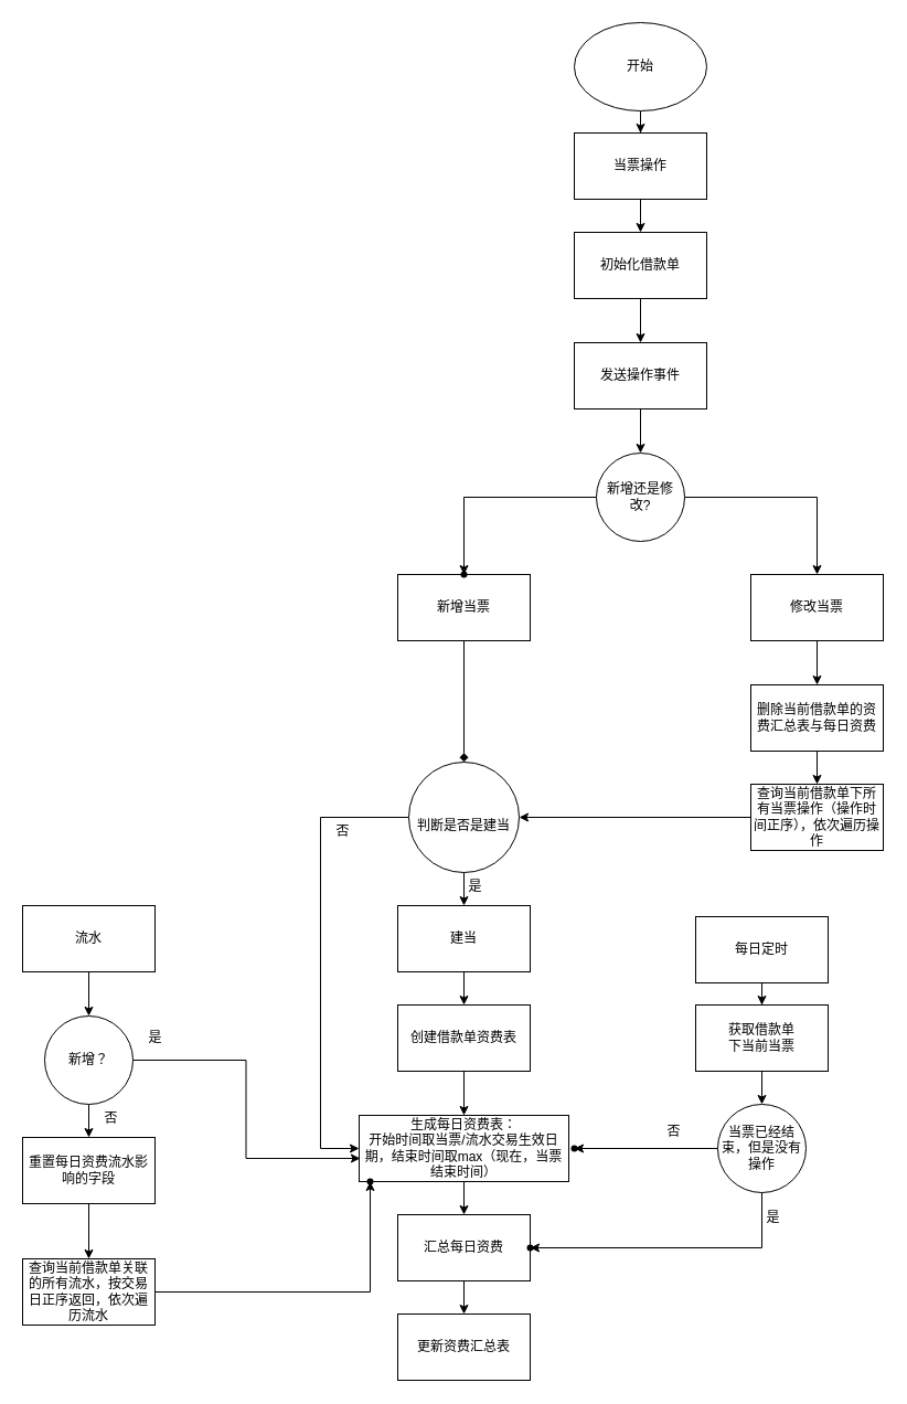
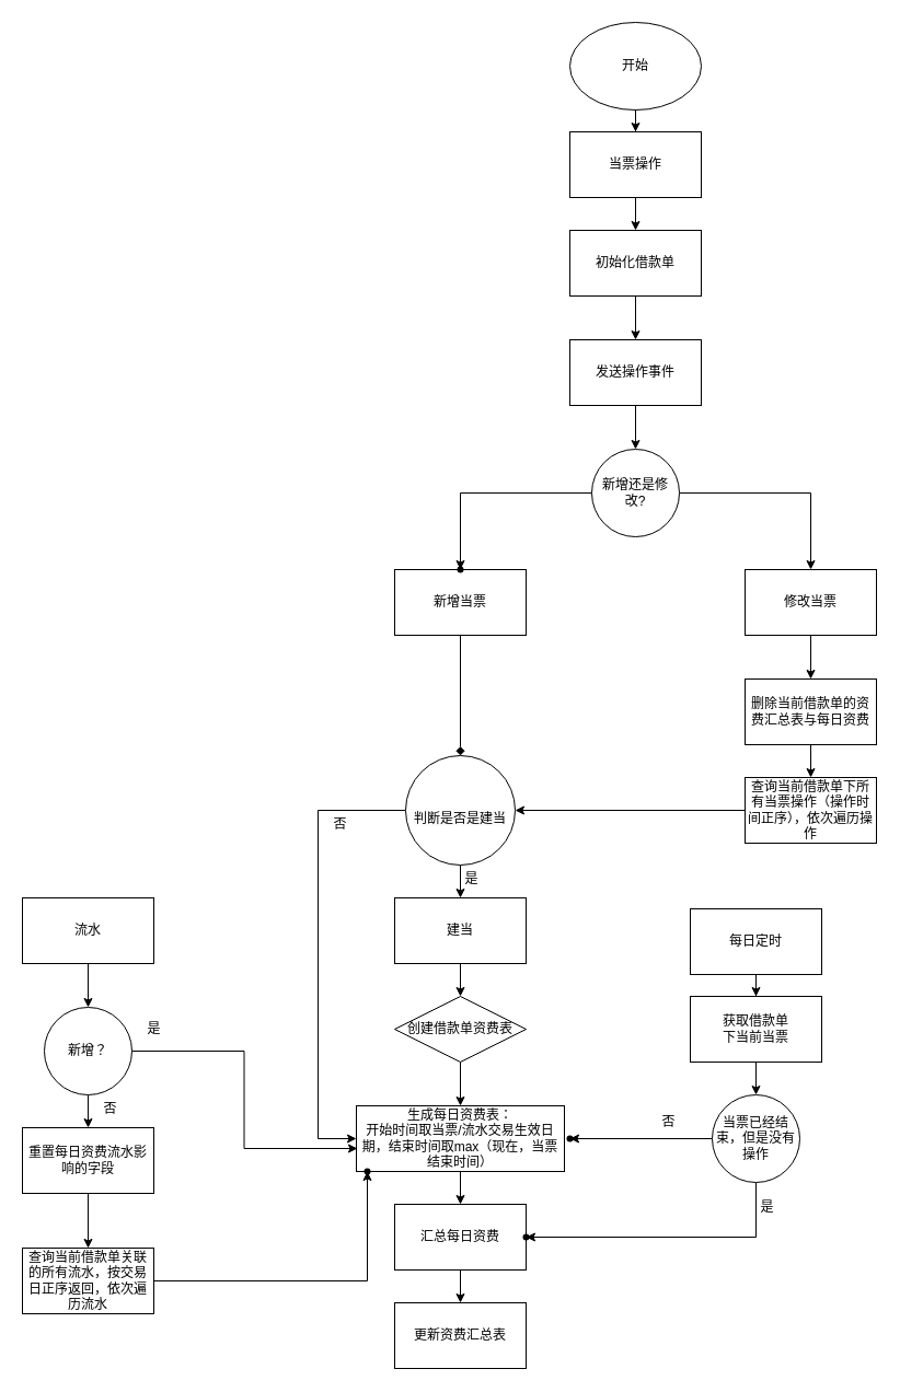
  <mxCell id="0" />
  <mxCell id="1" parent="0" />
  <mxCell id="2" value="" style="edgeStyle=orthogonalEdgeStyle;rounded=0;orthogonalLoop=1;jettySize=auto;html=1;" edge="1" parent="1" source="3" target="9"><mxGeometry relative="1" as="geometry" /></mxCell>
  <mxCell id="3" value="开始" style="ellipse;whiteSpace=wrap;html=1;" vertex="1" parent="1"><mxGeometry x="520" y="20" width="120" height="80" as="geometry" /></mxCell>
  <mxCell id="4" value="" style="edgeStyle=orthogonalEdgeStyle;rounded=0;orthogonalLoop=1;jettySize=auto;html=1;" edge="1" parent="1" source="5" target="7"><mxGeometry relative="1" as="geometry" /></mxCell>
  <mxCell id="5" value="初始化借款单" style="whiteSpace=wrap;html=1;" vertex="1" parent="1"><mxGeometry x="520" y="210" width="120" height="60" as="geometry" /></mxCell>
  <mxCell id="6" value="" style="edgeStyle=orthogonalEdgeStyle;rounded=0;orthogonalLoop=1;jettySize=auto;html=1;" edge="1" parent="1" source="7" target="17"><mxGeometry relative="1" as="geometry" /></mxCell>
  <mxCell id="7" value="发送操作事件" style="whiteSpace=wrap;html=1;" vertex="1" parent="1"><mxGeometry x="520" y="310" width="120" height="60" as="geometry" /></mxCell>
  <mxCell id="8" value="" style="edgeStyle=orthogonalEdgeStyle;rounded=0;orthogonalLoop=1;jettySize=auto;html=1;" edge="1" parent="1" source="9" target="5"><mxGeometry relative="1" as="geometry" /></mxCell>
  <mxCell id="9" value="当票操作" style="whiteSpace=wrap;html=1;" vertex="1" parent="1"><mxGeometry x="520" y="120" width="120" height="60" as="geometry" /></mxCell>
  <mxCell id="10" value="" style="edgeStyle=orthogonalEdgeStyle;rounded=0;orthogonalLoop=1;jettySize=auto;html=1;endArrow=diamond;" edge="1" source="11" target="14" parent="1"><mxGeometry relative="1" as="geometry" /></mxCell>
  <mxCell id="11" value="新增当票" style="whiteSpace=wrap;html=1;" vertex="1" parent="1"><mxGeometry x="360" y="520" width="120" height="60" as="geometry" /></mxCell>
  <mxCell id="12" value="" style="edgeStyle=orthogonalEdgeStyle;rounded=0;orthogonalLoop=1;jettySize=auto;html=1;" edge="1" parent="1" source="14" target="22"><mxGeometry relative="1" as="geometry" /></mxCell>
  <mxCell id="13" value="" style="edgeStyle=orthogonalEdgeStyle;rounded=0;orthogonalLoop=1;jettySize=auto;html=1;entryX=0;entryY=0.5;entryDx=0;entryDy=0;" edge="1" parent="1" source="14" target="26"><mxGeometry relative="1" as="geometry"><mxPoint x="300" y="1040" as="targetPoint" /><Array as="points"><mxPoint x="290" y="740" /><mxPoint x="290" y="1040" /></Array></mxGeometry></mxCell>
  <mxCell id="14" value="&lt;br&gt;&lt;span style=&quot;color: rgb(0, 0, 0); font-family: Helvetica; font-size: 12px; font-style: normal; font-variant-ligatures: normal; font-variant-caps: normal; font-weight: 400; letter-spacing: normal; orphans: 2; text-align: center; text-indent: 0px; text-transform: none; widows: 2; word-spacing: 0px; -webkit-text-stroke-width: 0px; background-color: rgb(251, 251, 251); text-decoration-thickness: initial; text-decoration-style: initial; text-decoration-color: initial; float: none; display: inline !important;&quot;&gt;判断是否是建当&lt;/span&gt;&lt;span style=&quot;color: rgb(0, 0, 0); font-family: Helvetica; font-size: 12px; font-style: normal; font-variant-ligatures: normal; font-variant-caps: normal; font-weight: 400; letter-spacing: normal; orphans: 2; text-align: center; text-indent: 0px; text-transform: none; widows: 2; word-spacing: 0px; -webkit-text-stroke-width: 0px; background-color: rgb(251, 251, 251); text-decoration-thickness: initial; text-decoration-style: initial; text-decoration-color: initial; float: none; display: inline !important;&quot;&gt;&lt;br&gt;&lt;/span&gt;" style="ellipse;whiteSpace=wrap;html=1;" vertex="1" parent="1"><mxGeometry x="370" y="690" width="100" height="100" as="geometry" /></mxCell>
  <mxCell id="15" value="" style="edgeStyle=orthogonalEdgeStyle;rounded=0;orthogonalLoop=1;jettySize=auto;html=1;" edge="1" parent="1" source="17" target="18"><mxGeometry relative="1" as="geometry" /></mxCell>
  <mxCell id="16" value="" style="edgeStyle=orthogonalEdgeStyle;rounded=0;orthogonalLoop=1;jettySize=auto;html=1;" edge="1" parent="1" source="17" target="20"><mxGeometry relative="1" as="geometry" /></mxCell>
  <mxCell id="17" value="新增还是修改?" style="ellipse;whiteSpace=wrap;html=1;" vertex="1" parent="1"><mxGeometry x="540" y="410" width="80" height="80" as="geometry" /></mxCell>
  <mxCell id="18" value="" style="shape=waypoint;sketch=0;size=6;pointerEvents=1;points=[];fillColor=default;resizable=0;rotatable=0;perimeter=centerPerimeter;snapToPoint=1;" vertex="1" parent="1"><mxGeometry x="410" y="510" width="20" height="20" as="geometry" /></mxCell>
  <mxCell id="19" value="" style="edgeStyle=orthogonalEdgeStyle;rounded=0;orthogonalLoop=1;jettySize=auto;html=1;" edge="1" parent="1" source="20" target="33"><mxGeometry relative="1" as="geometry" /></mxCell>
  <mxCell id="20" value="修改当票" style="whiteSpace=wrap;html=1;" vertex="1" parent="1"><mxGeometry x="680" y="520" width="120" height="60" as="geometry" /></mxCell>
  <mxCell id="21" value="" style="edgeStyle=orthogonalEdgeStyle;rounded=0;orthogonalLoop=1;jettySize=auto;html=1;" edge="1" parent="1" source="22" target="24"><mxGeometry relative="1" as="geometry" /></mxCell>
  <mxCell id="22" value="建当" style="whiteSpace=wrap;html=1;" vertex="1" parent="1"><mxGeometry x="360" y="820" width="120" height="60" as="geometry" /></mxCell>
  <mxCell id="23" value="" style="edgeStyle=orthogonalEdgeStyle;rounded=0;orthogonalLoop=1;jettySize=auto;html=1;" edge="1" parent="1" source="24" target="26"><mxGeometry relative="1" as="geometry" /></mxCell>
- <mxCell id="24" value="创建借款单资费表" style="whiteSpace=wrap;html=1;" vertex="1" parent="1"><mxGeometry x="360" y="910" width="120" height="60" as="geometry" /></mxCell>
+ <mxCell id="24" value="创建借款单资费表" style="rhombus;whiteSpace=wrap;html=1;" vertex="1" parent="1"><mxGeometry x="360" y="910" width="120" height="60" as="geometry" /></mxCell>
  <mxCell id="25" value="" style="edgeStyle=orthogonalEdgeStyle;rounded=0;orthogonalLoop=1;jettySize=auto;html=1;" edge="1" parent="1" source="26" target="28"><mxGeometry relative="1" as="geometry" /></mxCell>
  <mxCell id="26" value="生成每日资费表：&lt;br&gt;开始时间取当票/流水交易生效日期，结束时间取max（现在，当票结束时间）" style="whiteSpace=wrap;html=1;" vertex="1" parent="1"><mxGeometry x="325" y="1010" width="190" height="60" as="geometry" /></mxCell>
  <mxCell id="27" value="" style="edgeStyle=orthogonalEdgeStyle;rounded=0;orthogonalLoop=1;jettySize=auto;html=1;" edge="1" parent="1" source="28" target="29"><mxGeometry relative="1" as="geometry" /></mxCell>
  <mxCell id="28" value="汇总每日资费" style="whiteSpace=wrap;html=1;" vertex="1" parent="1"><mxGeometry x="360" y="1100" width="120" height="60" as="geometry" /></mxCell>
  <mxCell id="29" value="更新资费汇总表" style="whiteSpace=wrap;html=1;" vertex="1" parent="1"><mxGeometry x="360" y="1190" width="120" height="60" as="geometry" /></mxCell>
  <mxCell id="30" value="是" style="text;html=1;align=center;verticalAlign=middle;resizable=0;points=[];autosize=1;strokeColor=none;fillColor=none;" vertex="1" parent="1"><mxGeometry x="410" y="788" width="40" height="30" as="geometry" /></mxCell>
  <mxCell id="31" value="否" style="text;html=1;align=center;verticalAlign=middle;resizable=0;points=[];autosize=1;strokeColor=none;fillColor=none;" vertex="1" parent="1"><mxGeometry x="290" y="738" width="40" height="30" as="geometry" /></mxCell>
  <mxCell id="32" value="" style="edgeStyle=orthogonalEdgeStyle;rounded=0;orthogonalLoop=1;jettySize=auto;html=1;" edge="1" parent="1" source="33" target="35"><mxGeometry relative="1" as="geometry" /></mxCell>
  <mxCell id="33" value="删除当前借款单的资费汇总表与每日资费" style="whiteSpace=wrap;html=1;" vertex="1" parent="1"><mxGeometry x="680" y="620" width="120" height="60" as="geometry" /></mxCell>
  <mxCell id="34" value="" style="edgeStyle=orthogonalEdgeStyle;rounded=0;orthogonalLoop=1;jettySize=auto;html=1;entryX=1;entryY=0.5;entryDx=0;entryDy=0;" edge="1" parent="1" source="35" target="14"><mxGeometry relative="1" as="geometry"><mxPoint x="600" y="742" as="targetPoint" /></mxGeometry></mxCell>
  <mxCell id="35" value="查询当前借款单下所有当票操作（操作时间正序），依次遍历操作" style="whiteSpace=wrap;html=1;" vertex="1" parent="1"><mxGeometry x="680" y="710" width="120" height="60" as="geometry" /></mxCell>
  <mxCell id="36" value="" style="edgeStyle=orthogonalEdgeStyle;rounded=0;orthogonalLoop=1;jettySize=auto;html=1;" edge="1" parent="1" source="37" target="39"><mxGeometry relative="1" as="geometry" /></mxCell>
  <mxCell id="37" value="每日定时" style="whiteSpace=wrap;html=1;" vertex="1" parent="1"><mxGeometry x="630" y="830" width="120" height="60" as="geometry" /></mxCell>
  <mxCell id="38" value="" style="edgeStyle=orthogonalEdgeStyle;rounded=0;orthogonalLoop=1;jettySize=auto;html=1;" edge="1" parent="1" source="39" target="42"><mxGeometry relative="1" as="geometry" /></mxCell>
  <mxCell id="39" value="获取借款单&lt;br&gt;下当前当票" style="whiteSpace=wrap;html=1;" vertex="1" parent="1"><mxGeometry x="630" y="910" width="120" height="60" as="geometry" /></mxCell>
  <mxCell id="40" value="" style="edgeStyle=orthogonalEdgeStyle;rounded=0;orthogonalLoop=1;jettySize=auto;html=1;" edge="1" parent="1" source="42" target="43"><mxGeometry relative="1" as="geometry" /></mxCell>
  <mxCell id="41" value="" style="edgeStyle=orthogonalEdgeStyle;rounded=0;orthogonalLoop=1;jettySize=auto;html=1;" edge="1" parent="1" source="42" target="45"><mxGeometry relative="1" as="geometry"><Array as="points"><mxPoint x="690" y="1130" /></Array></mxGeometry></mxCell>
  <mxCell id="42" value="当票已经结束，但是没有操作" style="ellipse;whiteSpace=wrap;html=1;" vertex="1" parent="1"><mxGeometry x="650" y="1000" width="80" height="80" as="geometry" /></mxCell>
  <mxCell id="43" value="" style="shape=waypoint;sketch=0;size=6;pointerEvents=1;points=[];fillColor=default;resizable=0;rotatable=0;perimeter=centerPerimeter;snapToPoint=1;" vertex="1" parent="1"><mxGeometry x="510" y="1030" width="20" height="20" as="geometry" /></mxCell>
  <mxCell id="44" value="否" style="text;html=1;align=center;verticalAlign=middle;resizable=0;points=[];autosize=1;strokeColor=none;fillColor=none;" vertex="1" parent="1"><mxGeometry x="590" y="1010" width="40" height="30" as="geometry" /></mxCell>
  <mxCell id="45" value="" style="shape=waypoint;sketch=0;size=6;pointerEvents=1;points=[];fillColor=default;resizable=0;rotatable=0;perimeter=centerPerimeter;snapToPoint=1;" vertex="1" parent="1"><mxGeometry x="470" y="1120" width="20" height="20" as="geometry" /></mxCell>
  <mxCell id="46" value="是" style="text;html=1;align=center;verticalAlign=middle;resizable=0;points=[];autosize=1;strokeColor=none;fillColor=none;" vertex="1" parent="1"><mxGeometry x="680" y="1088" width="40" height="30" as="geometry" /></mxCell>
  <mxCell id="47" value="" style="edgeStyle=orthogonalEdgeStyle;rounded=0;orthogonalLoop=1;jettySize=auto;html=1;" edge="1" parent="1" source="48" target="51"><mxGeometry relative="1" as="geometry" /></mxCell>
  <mxCell id="48" value="流水" style="rounded=0;whiteSpace=wrap;html=1;" vertex="1" parent="1"><mxGeometry x="20" y="820" width="120" height="60" as="geometry" /></mxCell>
  <mxCell id="49" value="" style="edgeStyle=orthogonalEdgeStyle;rounded=0;orthogonalLoop=1;jettySize=auto;html=1;" edge="1" parent="1" source="51" target="53"><mxGeometry relative="1" as="geometry" /></mxCell>
  <mxCell id="50" value="" style="edgeStyle=orthogonalEdgeStyle;rounded=0;orthogonalLoop=1;jettySize=auto;html=1;entryX=0.005;entryY=0.65;entryDx=0;entryDy=0;entryPerimeter=0;" edge="1" parent="1" source="51" target="26"><mxGeometry relative="1" as="geometry"><mxPoint y="1008" as="targetPoint" x="180" /></mxGeometry></mxCell>
  <mxCell id="51" value="新增？" style="ellipse;whiteSpace=wrap;html=1;rounded=0;" vertex="1" parent="1"><mxGeometry x="40" y="920" width="80" height="80" as="geometry" /></mxCell>
  <mxCell id="52" value="" style="edgeStyle=orthogonalEdgeStyle;rounded=0;orthogonalLoop=1;jettySize=auto;html=1;" edge="1" parent="1" source="53" target="55"><mxGeometry relative="1" as="geometry" /></mxCell>
  <mxCell id="53" value="重置每日资费流水影响的字段" style="whiteSpace=wrap;html=1;rounded=0;" vertex="1" parent="1"><mxGeometry x="20" y="1030" width="120" height="60" as="geometry" /></mxCell>
  <mxCell id="54" value="" style="edgeStyle=orthogonalEdgeStyle;rounded=0;orthogonalLoop=1;jettySize=auto;html=1;" edge="1" parent="1" source="55" target="58"><mxGeometry relative="1" as="geometry" /></mxCell>
  <mxCell id="55" value="查询当前借款单关联的所有流水，按交易日正序返回，依次遍历流水" style="whiteSpace=wrap;html=1;rounded=0;" vertex="1" parent="1"><mxGeometry x="20" y="1140" width="120" height="60" as="geometry" /></mxCell>
  <mxCell id="56" value="否" style="text;html=1;align=center;verticalAlign=middle;resizable=0;points=[];autosize=1;strokeColor=none;fillColor=none;" vertex="1" parent="1"><mxGeometry x="80" y="998" width="40" height="30" as="geometry" /></mxCell>
  <mxCell id="57" value="是" style="text;html=1;align=center;verticalAlign=middle;resizable=0;points=[];autosize=1;strokeColor=none;fillColor=none;" vertex="1" parent="1"><mxGeometry x="120" y="925" width="40" height="30" as="geometry" /></mxCell>
  <mxCell id="58" value="" style="shape=waypoint;sketch=0;size=6;pointerEvents=1;points=[];fillColor=default;resizable=0;rotatable=0;perimeter=centerPerimeter;snapToPoint=1;rounded=0;" vertex="1" parent="1"><mxGeometry x="325" y="1060" width="20" height="20" as="geometry" /></mxCell>
